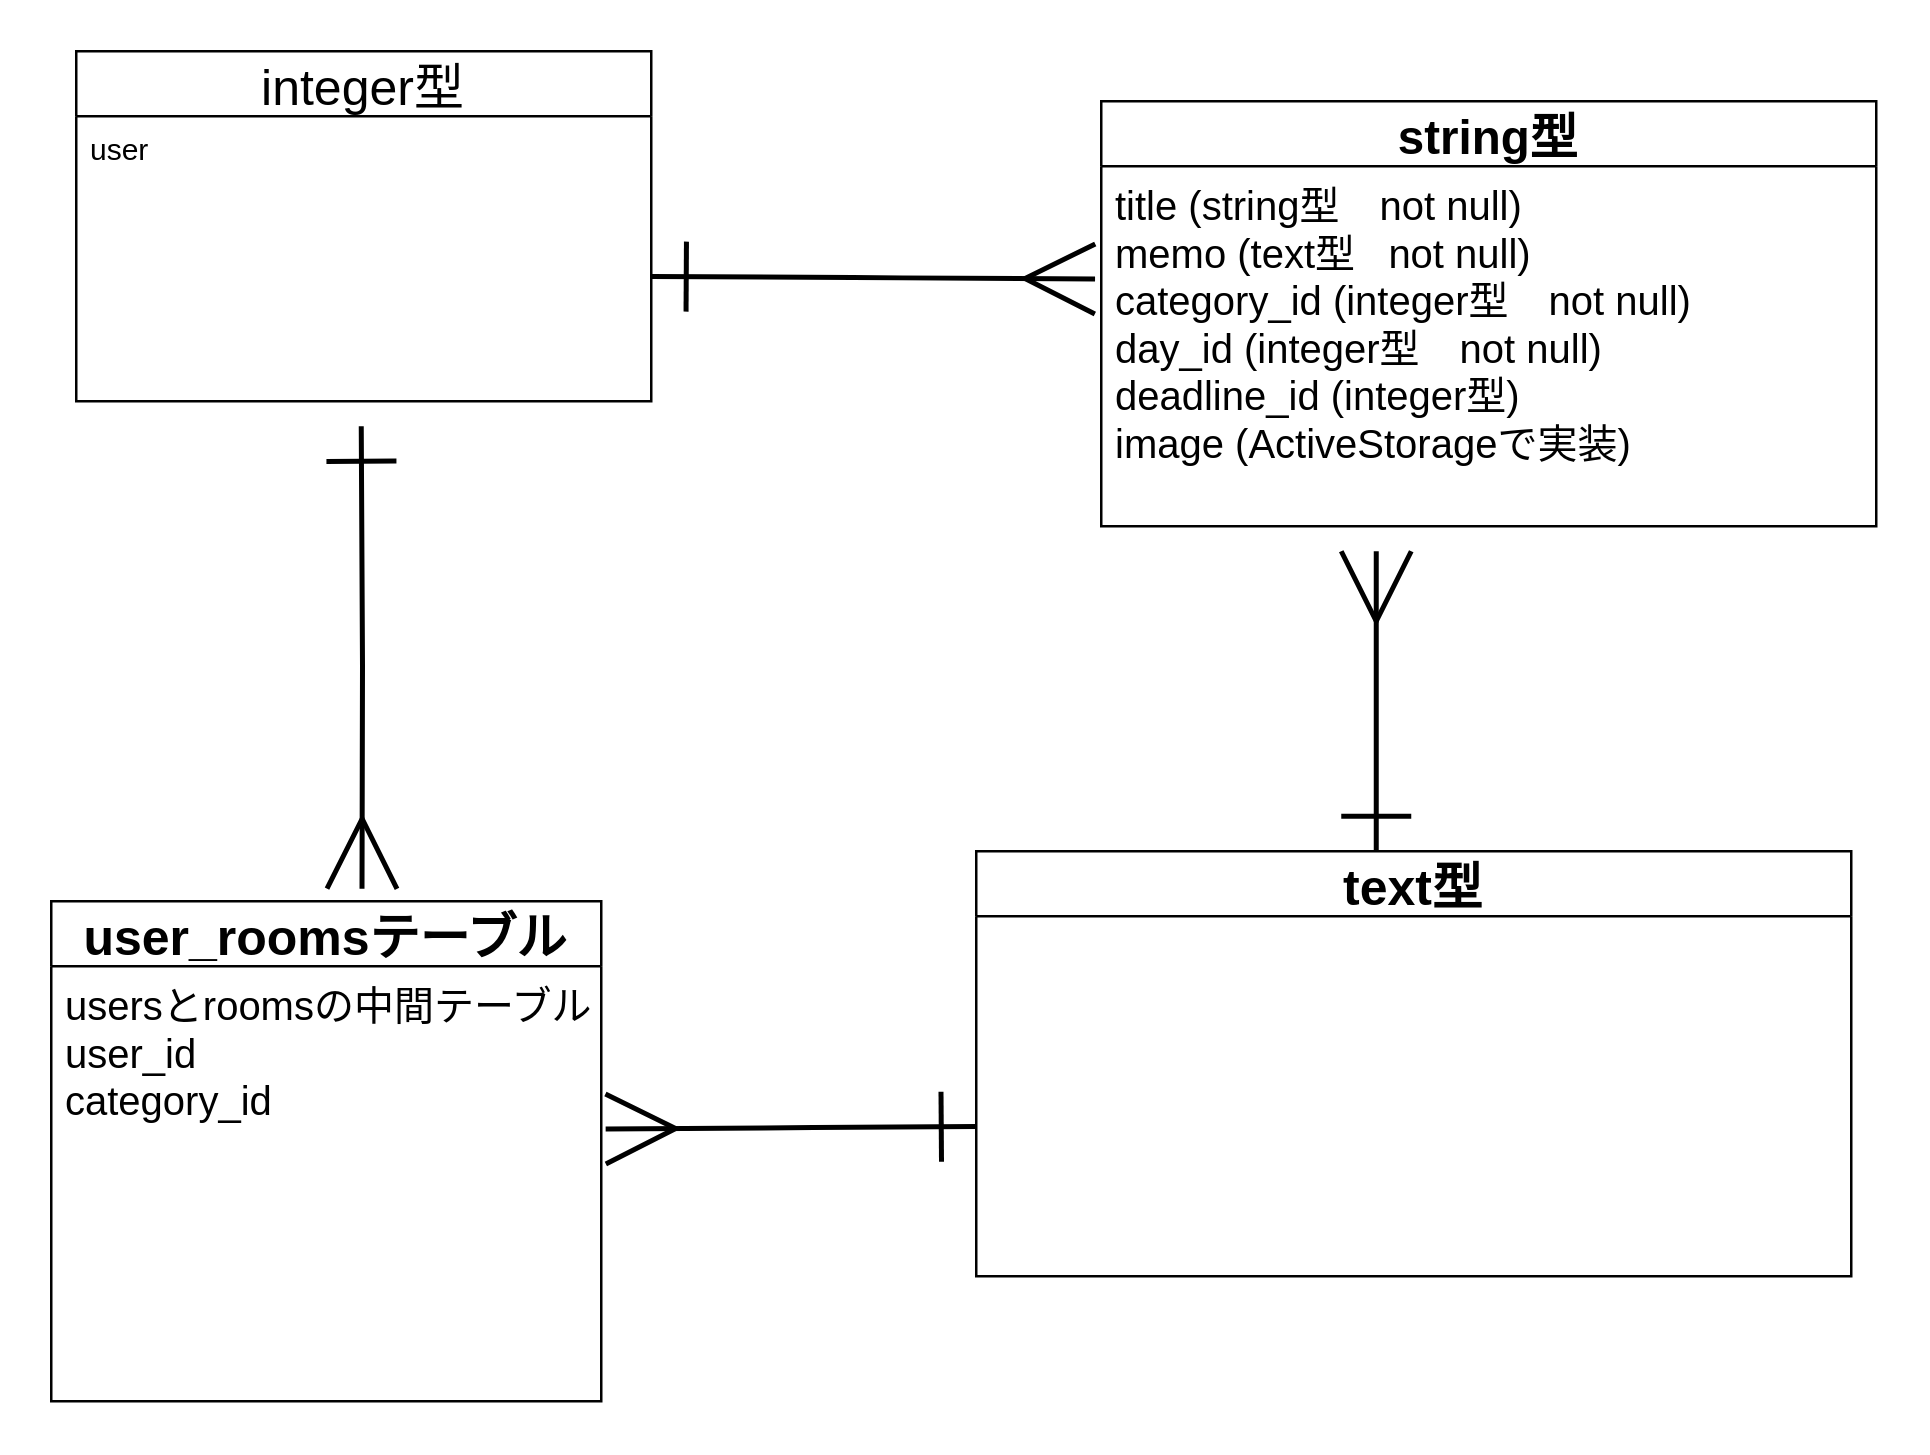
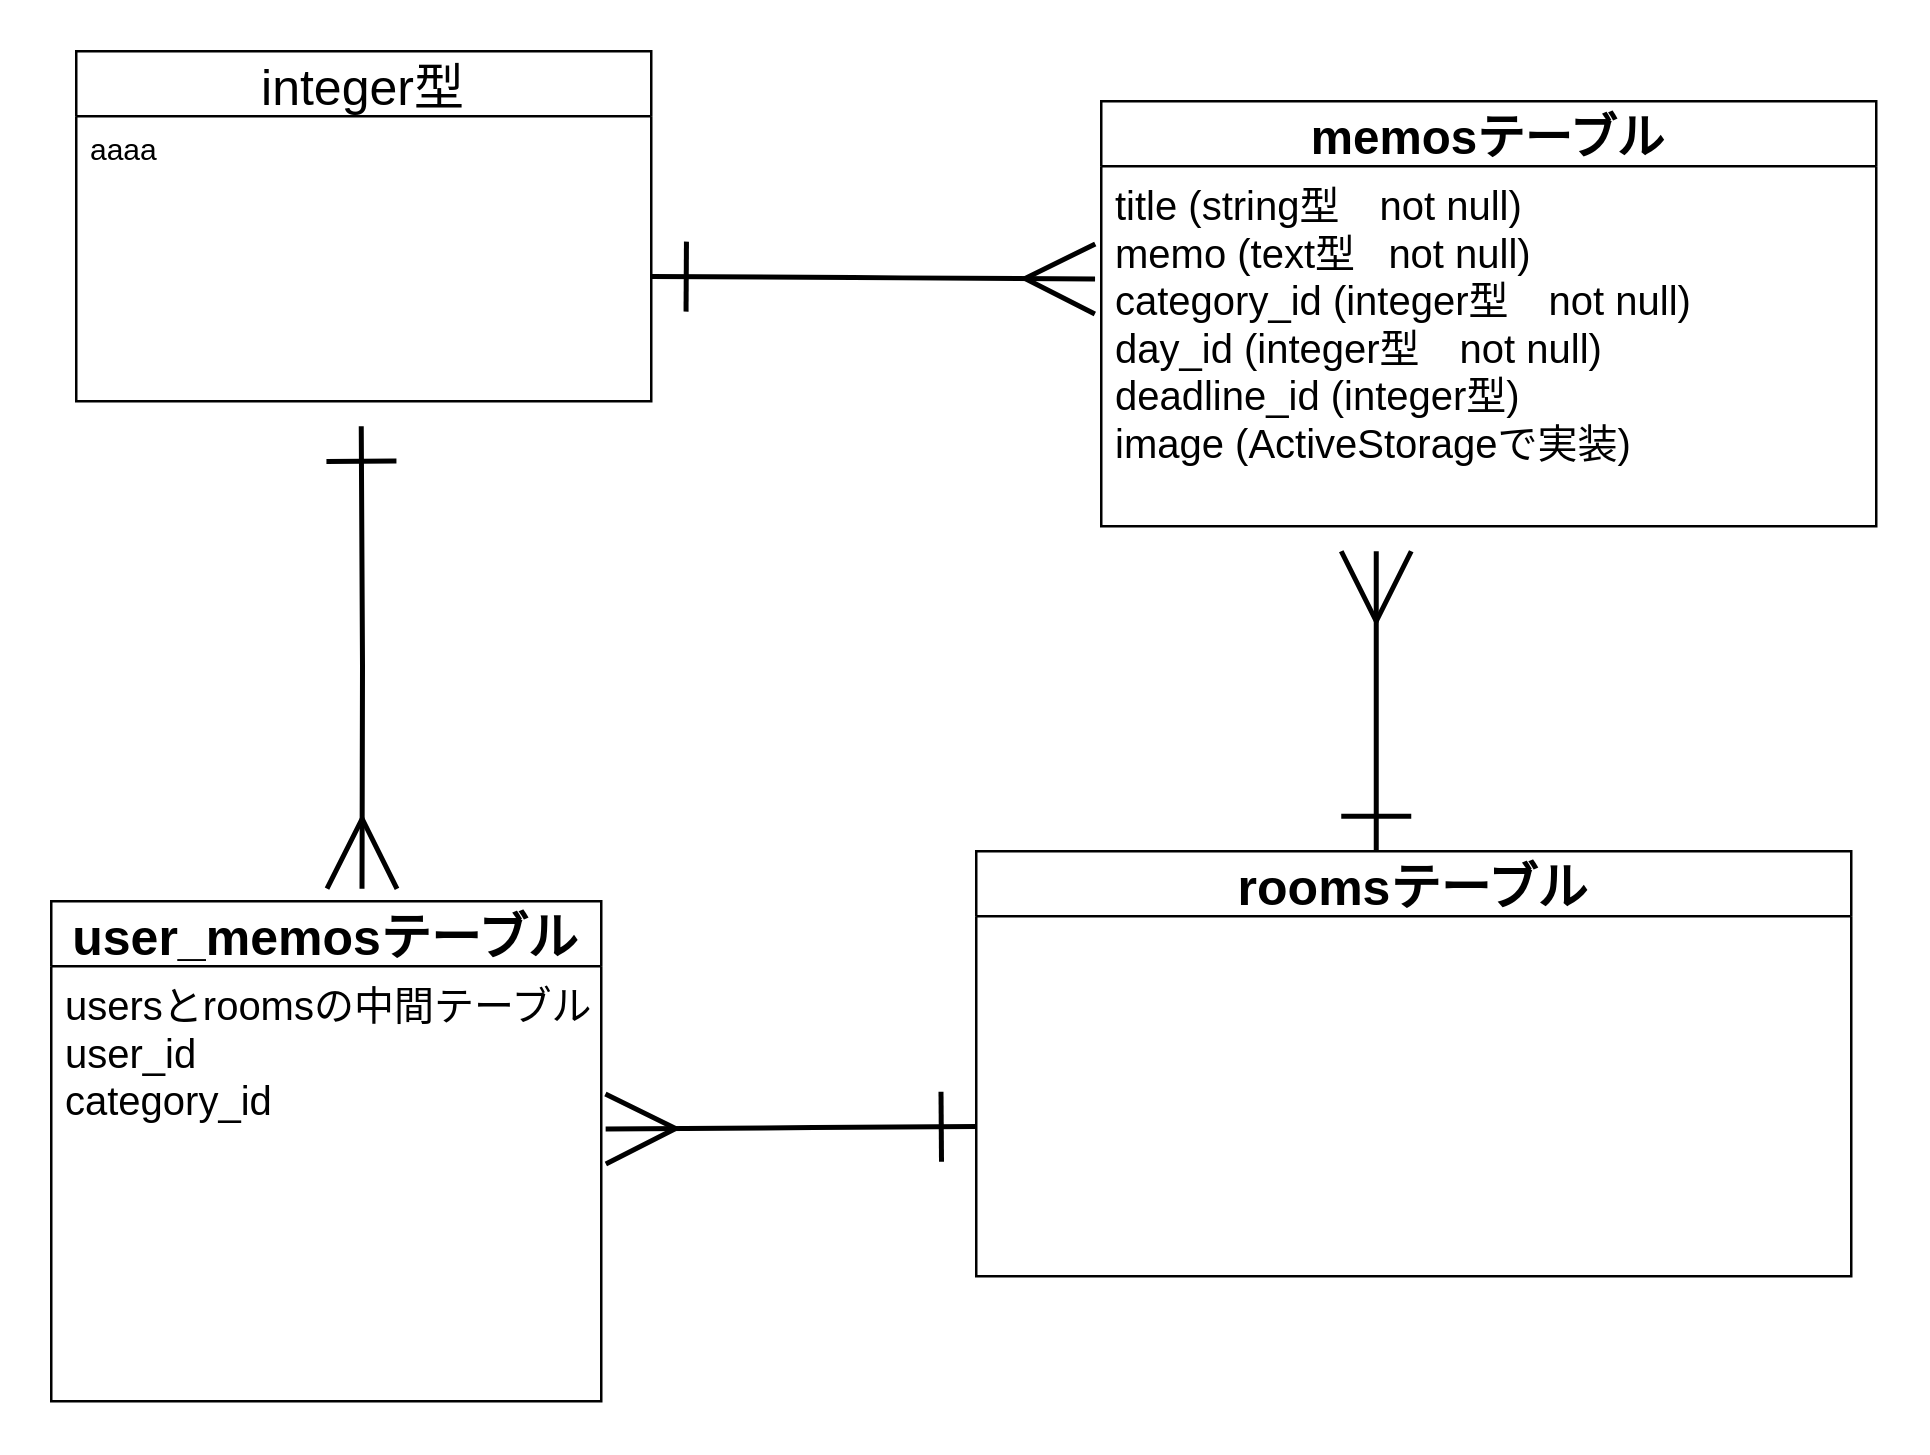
  <mxCell id="0" />
  <mxCell id="1" parent="0" />
- <mxCell id="2" value="string型" style="swimlane;fontStyle=1;childLayout=stackLayout;horizontal=1;startSize=26;horizontalStack=0;resizeParent=1;resizeParentMax=0;resizeLast=0;collapsible=1;marginBottom=0;align=center;fontSize=19;" vertex="1" parent="1"><mxGeometry x="440" y="40" width="310" height="170" as="geometry" /></mxCell>
+ <mxCell id="2" value="memosテーブル" style="swimlane;fontStyle=1;childLayout=stackLayout;horizontal=1;startSize=26;horizontalStack=0;resizeParent=1;resizeParentMax=0;resizeLast=0;collapsible=1;marginBottom=0;align=center;fontSize=19;" vertex="1" parent="1"><mxGeometry x="440" y="40" width="310" height="170" as="geometry" /></mxCell>
  <mxCell id="3" value="title (string型　not null)  &#10;memo (text型   not null) &#10;category_id (integer型　not null)&#10;day_id (integer型　not null)&#10;deadline_id (integer型)&#10;image (ActiveStorageで実装)" style="text;strokeColor=none;fillColor=none;spacingLeft=4;spacingRight=4;overflow=hidden;rotatable=0;points=[[0,0.5],[1,0.5]];portConstraint=eastwest;fontSize=16;" vertex="1" parent="2"><mxGeometry y="26" width="310" height="144" as="geometry" /></mxCell>
  <mxCell id="4" style="edgeStyle=orthogonalEdgeStyle;rounded=0;orthogonalLoop=1;jettySize=auto;html=1;entryX=0.565;entryY=-0.025;entryDx=0;entryDy=0;entryPerimeter=0;fontSize=16;fontStyle=0;strokeWidth=2;startArrow=ERone;startFill=0;endArrow=ERmany;endFill=0;endSize=25;startSize=25;" edge="1" parent="1" target="8"><mxGeometry relative="1" as="geometry"><mxPoint x="144" y="170" as="sourcePoint" /></mxGeometry></mxCell>
  <mxCell id="5" style="edgeStyle=orthogonalEdgeStyle;curved=0;rounded=1;sketch=0;orthogonalLoop=1;jettySize=auto;html=1;entryX=-0.008;entryY=0.313;entryDx=0;entryDy=0;entryPerimeter=0;startArrow=ERone;startFill=0;startSize=25;endArrow=ERmany;endFill=0;endSize=25;strokeWidth=2;" edge="1" parent="1" target="3"><mxGeometry relative="1" as="geometry"><mxPoint x="260" y="110.067" as="sourcePoint" /></mxGeometry></mxCell>
  <mxCell id="6" style="edgeStyle=orthogonalEdgeStyle;curved=0;rounded=1;sketch=0;orthogonalLoop=1;jettySize=auto;html=1;entryX=1.008;entryY=0.374;entryDx=0;entryDy=0;entryPerimeter=0;startSize=25;endSize=25;strokeWidth=2;endArrow=ERmany;endFill=0;startArrow=ERone;startFill=0;" edge="1" parent="1" target="9"><mxGeometry relative="1" as="geometry"><mxPoint x="390" y="450.067" as="sourcePoint" /></mxGeometry></mxCell>
  <mxCell id="7" style="edgeStyle=orthogonalEdgeStyle;curved=0;rounded=1;sketch=0;orthogonalLoop=1;jettySize=auto;html=1;startArrow=ERone;startFill=0;startSize=25;endArrow=ERmany;endFill=0;endSize=25;strokeWidth=2;" edge="1" parent="1"><mxGeometry relative="1" as="geometry"><mxPoint x="550" y="220" as="targetPoint" /><mxPoint x="550" y="340" as="sourcePoint" /></mxGeometry></mxCell>
- <mxCell id="8" value="user_roomsテーブル" style="swimlane;fontStyle=1;childLayout=stackLayout;horizontal=1;startSize=26;horizontalStack=0;resizeParent=1;resizeParentMax=0;resizeLast=0;collapsible=1;marginBottom=0;align=center;fontSize=20;" vertex="1" parent="1"><mxGeometry x="20" y="360" width="220" height="200" as="geometry" /></mxCell>
+ <mxCell id="8" value="user_memosテーブル" style="swimlane;fontStyle=1;childLayout=stackLayout;horizontal=1;startSize=26;horizontalStack=0;resizeParent=1;resizeParentMax=0;resizeLast=0;collapsible=1;marginBottom=0;align=center;fontSize=20;" vertex="1" parent="1"><mxGeometry x="20" y="360" width="220" height="200" as="geometry" /></mxCell>
  <mxCell id="9" value="usersとroomsの中間テーブル&#10;user_id&#10;category_id" style="text;strokeColor=none;fillColor=none;spacingLeft=4;spacingRight=4;overflow=hidden;rotatable=0;points=[[0,0.5],[1,0.5]];portConstraint=eastwest;fontSize=16;" vertex="1" parent="8"><mxGeometry y="26" width="220" height="174" as="geometry" /></mxCell>
  <mxCell id="10" value="integer型" style="swimlane;fontStyle=0;childLayout=stackLayout;horizontal=1;startSize=26;horizontalStack=0;resizeParent=1;resizeParentMax=0;resizeLast=0;collapsible=1;marginBottom=0;align=center;fontSize=20;rounded=0;sketch=0;" vertex="1" parent="1"><mxGeometry x="30" y="20" width="230" height="140" as="geometry" /></mxCell>
- <mxCell id="11" value="user&#10;" style="text;strokeColor=none;fillColor=none;spacingLeft=4;spacingRight=4;overflow=hidden;rotatable=0;points=[[0,0.5],[1,0.5]];portConstraint=eastwest;fontSize=12;" vertex="1" parent="10"><mxGeometry y="26" width="230" height="114" as="geometry" /></mxCell>
- <mxCell id="12" value="text型" style="swimlane;fontStyle=1;childLayout=stackLayout;horizontal=1;startSize=26;horizontalStack=0;resizeParent=1;resizeParentMax=0;resizeLast=0;collapsible=1;marginBottom=0;align=center;fontSize=20;rounded=0;sketch=0;" vertex="1" parent="1"><mxGeometry x="390" y="340" width="350" height="170" as="geometry" /></mxCell>
+ <mxCell id="11" value="aaaa&#10;" style="text;strokeColor=none;fillColor=none;spacingLeft=4;spacingRight=4;overflow=hidden;rotatable=0;points=[[0,0.5],[1,0.5]];portConstraint=eastwest;fontSize=12;" vertex="1" parent="10"><mxGeometry y="26" width="230" height="114" as="geometry" /></mxCell>
+ <mxCell id="12" value="roomsテーブル" style="swimlane;fontStyle=1;childLayout=stackLayout;horizontal=1;startSize=26;horizontalStack=0;resizeParent=1;resizeParentMax=0;resizeLast=0;collapsible=1;marginBottom=0;align=center;fontSize=20;rounded=0;sketch=0;" vertex="1" parent="1"><mxGeometry x="390" y="340" width="350" height="170" as="geometry" /></mxCell>
